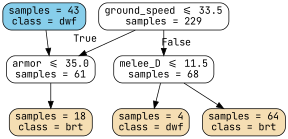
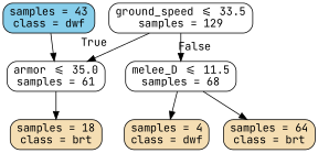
  digraph {
    fontname="JetBrains Mono"
    node [color=black fillcolor=white fontname="JetBrains Mono" shape=box style="filled, rounded"]
    edge [fontname="JetBrains Mono"]
-   n1 [label="ground_speed <= 33.5\nsamples = 229\n"]
+   n1 [label="ground_speed <= 33.5\nsamples = 129\n"]
    n2 [label="armor <= 35.0\nsamples = 61\n"]
    n3 [label="melee_D <= 11.5\nsamples = 68\n"]
    n4 [fillcolor=wheat label="samples = 18\nclass = brt"]
    n5 [fillcolor=wheat label="samples = 4\nclass = dwf"]
    n6 [fillcolor=wheat label="samples = 64\nclass = brt"]
    n7 [fillcolor=skyblue label="samples = 43\nclass = dwf"]
    n1 -> n2 [headlabel=True labelangle=45 labeldistance=2.5]
    n1 -> n3 [headlabel=False labelangle=-45 labeldistance=2.5]
    n2 -> n4
    n3 -> n5
    n3 -> n6
    n7 -> n2
  }
